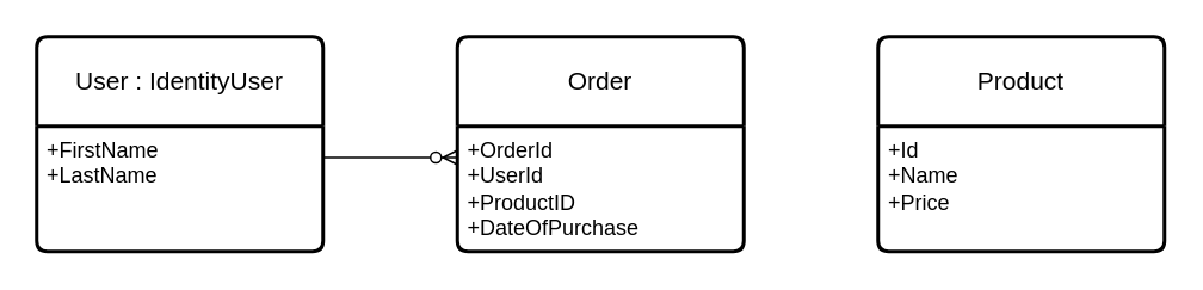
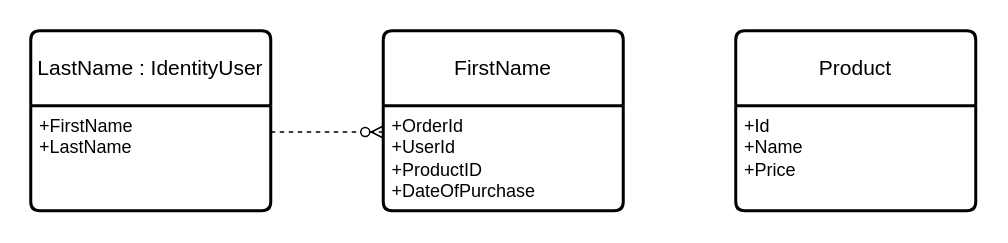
  <mxCell id="0" />
  <mxCell id="1" parent="0" />
- <mxCell id="2" value="User : IdentityUser" style="swimlane;childLayout=stackLayout;horizontal=1;startSize=50;horizontalStack=0;rounded=1;fontSize=14;fontStyle=0;strokeWidth=2;resizeParent=0;resizeLast=1;shadow=0;dashed=0;align=center;arcSize=4;whiteSpace=wrap;html=1;" vertex="1" parent="1"><mxGeometry x="20" y="20" width="160" height="120" as="geometry" /></mxCell>
+ <mxCell id="2" value="LastName : IdentityUser" style="swimlane;childLayout=stackLayout;horizontal=1;startSize=50;horizontalStack=0;rounded=1;fontSize=14;fontStyle=0;strokeWidth=2;resizeParent=0;resizeLast=1;shadow=0;dashed=0;align=center;arcSize=4;whiteSpace=wrap;html=1;" vertex="1" parent="1"><mxGeometry x="20" y="20" width="160" height="120" as="geometry" /></mxCell>
  <mxCell id="3" value="+FirstName&lt;br&gt;+LastName" style="align=left;strokeColor=none;fillColor=none;spacingLeft=4;fontSize=12;verticalAlign=top;resizable=0;rotatable=0;part=1;html=1;" vertex="1" parent="2"><mxGeometry y="50" width="160" height="70" as="geometry" /></mxCell>
- <mxCell id="4" value="Order" style="swimlane;childLayout=stackLayout;horizontal=1;startSize=50;horizontalStack=0;rounded=1;fontSize=14;fontStyle=0;strokeWidth=2;resizeParent=0;resizeLast=1;shadow=0;dashed=0;align=center;arcSize=4;whiteSpace=wrap;html=1;" vertex="1" parent="1"><mxGeometry x="255" y="20" width="160" height="120" as="geometry" /></mxCell>
+ <mxCell id="4" value="FirstName" style="swimlane;childLayout=stackLayout;horizontal=1;startSize=50;horizontalStack=0;rounded=1;fontSize=14;fontStyle=0;strokeWidth=2;resizeParent=0;resizeLast=1;shadow=0;dashed=0;align=center;arcSize=4;whiteSpace=wrap;html=1;" vertex="1" parent="1"><mxGeometry x="255" y="20" width="160" height="120" as="geometry" /></mxCell>
  <mxCell id="5" value="+OrderId&lt;div&gt;+UserId&lt;br&gt;+ProductID&lt;br&gt;&lt;/div&gt;&lt;div&gt;+DateOfPurchase&lt;/div&gt;" style="align=left;strokeColor=none;fillColor=none;spacingLeft=4;fontSize=12;verticalAlign=top;resizable=0;rotatable=0;part=1;html=1;" vertex="1" parent="4"><mxGeometry y="50" width="160" height="70" as="geometry" /></mxCell>
  <mxCell id="6" value="Product" style="swimlane;childLayout=stackLayout;horizontal=1;startSize=50;horizontalStack=0;rounded=1;fontSize=14;fontStyle=0;strokeWidth=2;resizeParent=0;resizeLast=1;shadow=0;dashed=0;align=center;arcSize=4;whiteSpace=wrap;html=1;" vertex="1" parent="1"><mxGeometry x="490" y="20" width="160" height="120" as="geometry" /></mxCell>
  <mxCell id="7" value="+Id&lt;br&gt;+Name&lt;div&gt;+Price&lt;/div&gt;" style="align=left;strokeColor=none;fillColor=none;spacingLeft=4;fontSize=12;verticalAlign=top;resizable=0;rotatable=0;part=1;html=1;" vertex="1" parent="6"><mxGeometry y="50" width="160" height="70" as="geometry" /></mxCell>
- <mxCell id="8" value="" style="edgeStyle=entityRelationEdgeStyle;fontSize=12;html=1;endArrow=ERzeroToMany;endFill=1;rounded=0;exitX=1;exitY=0.25;exitDx=0;exitDy=0;entryX=0;entryY=0.25;entryDx=0;entryDy=0;" edge="1" parent="1" source="3" target="5"><mxGeometry width="100" height="100" relative="1" as="geometry"><mxPoint x="270" y="360" as="sourcePoint" /><mxPoint x="370" y="260" as="targetPoint" /></mxGeometry></mxCell>
+ <mxCell id="8" value="" style="edgeStyle=entityRelationEdgeStyle;fontSize=12;html=1;endArrow=ERzeroToMany;endFill=1;rounded=0;exitX=1;exitY=0.25;exitDx=0;exitDy=0;entryX=0;entryY=0.25;entryDx=0;entryDy=0;dashed=1;" edge="1" parent="1" source="3" target="5"><mxGeometry width="100" height="100" relative="1" as="geometry"><mxPoint x="270" y="360" as="sourcePoint" /><mxPoint x="370" y="260" as="targetPoint" /></mxGeometry></mxCell>
